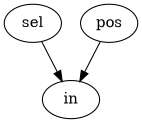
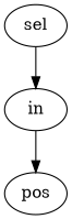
  strict digraph {
    node [complexity=1]
    sel [importance=0.749999843194 rank=0.749999843194]
    in [importance=2.24999890236 rank=2.24999890236]
    pos [complexity=0 importance=0.499999686387 rank=0.0]
    sel -> in
-   pos -> in
+   in -> pos
  }
